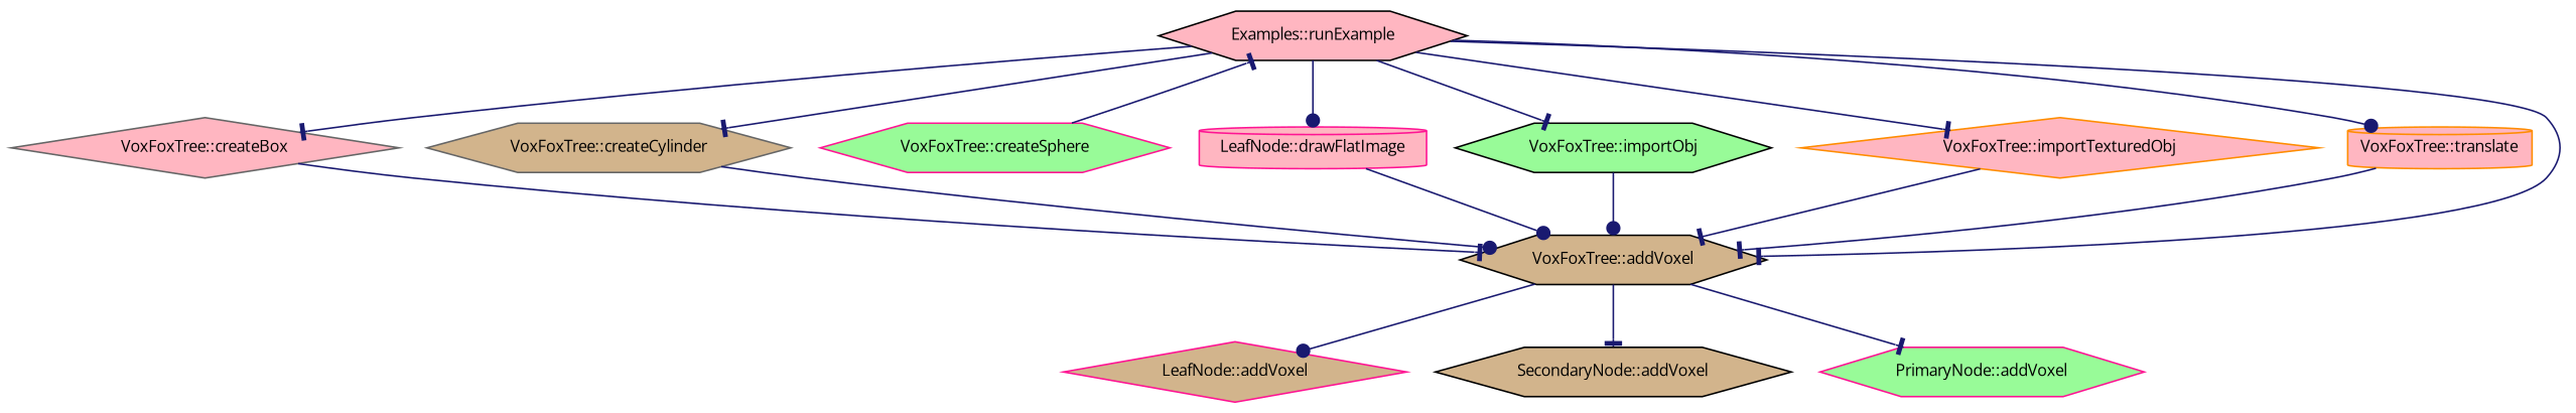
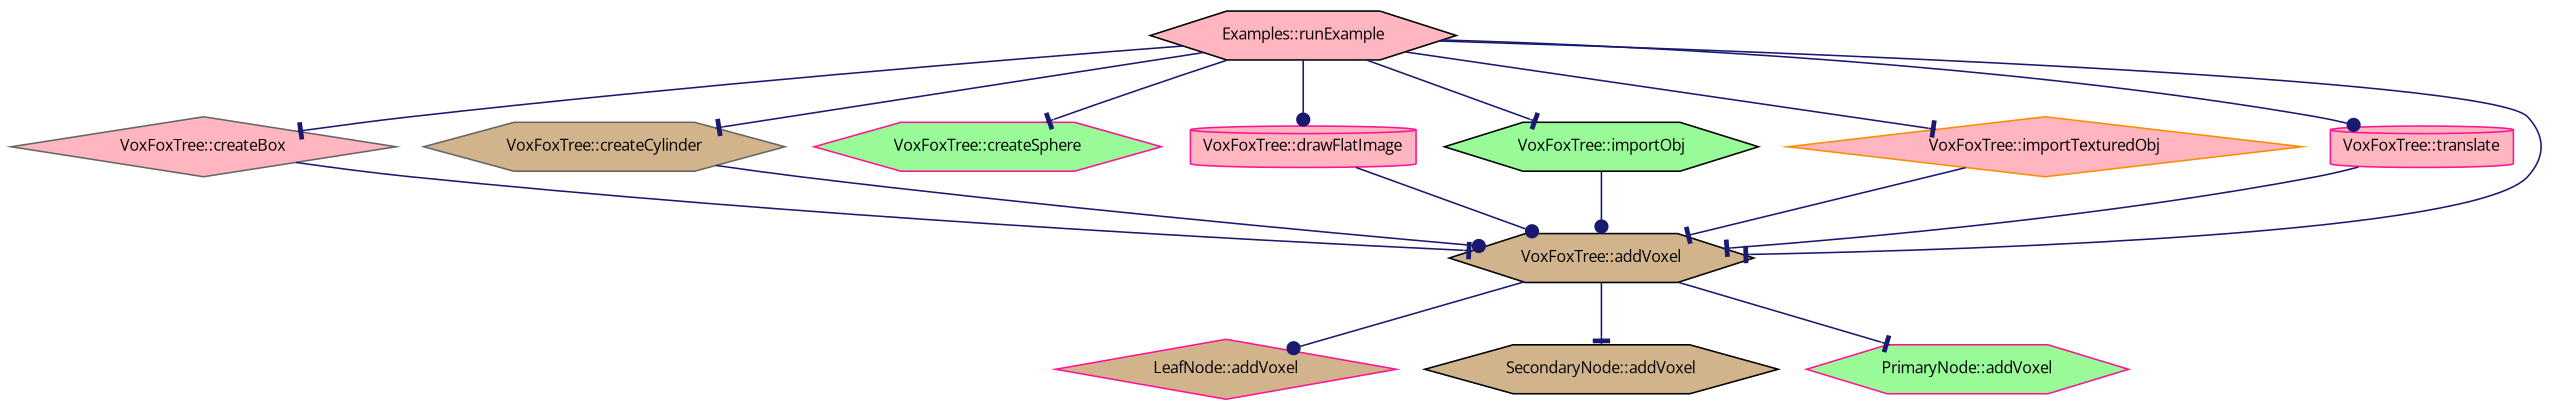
  digraph {
    fontname="Open Sans"
    rankdir=TB
    node [color=black fillcolor=lightpink fontname="Open Sans" fontsize=10 shape=hexagon style=filled]
    edge [arrowhead=tee color=midnightblue fontname="Open Sans" fontsize=10 labelfontname=FreeSans labelfontsize=10 style=solid]
    n1 [fontcolor=black height=0.2 label="Examples::runExample" width=0.4]
    n2 [color=gray40 height=0.2 label="VoxFoxTree::createBox" shape=diamond width=0.4]
    n3 [color=gray40 fillcolor=tan height=0.2 label="VoxFoxTree::createCylinder" width=0.4]
    n4 [color=deeppink fillcolor=palegreen height=0.2 label="VoxFoxTree::createSphere" width=0.4]
-   n5 [color=deeppink height=0.2 label="LeafNode::drawFlatImage" shape=cylinder width=0.4]
+   n5 [color=deeppink height=0.2 label="VoxFoxTree::drawFlatImage" shape=cylinder width=0.4]
    n6 [fillcolor=palegreen height=0.2 label="VoxFoxTree::importObj" width=0.4]
    n7 [color=darkorange height=0.2 label="VoxFoxTree::importTexturedObj" shape=diamond width=0.4]
-   n8 [color=darkorange height=0.2 label="VoxFoxTree::translate" shape=cylinder width=0.4]
+   n8 [color=deeppink height=0.2 label="VoxFoxTree::translate" shape=cylinder width=0.4]
    n9 [fillcolor=tan height=0.2 label="VoxFoxTree::addVoxel" width=0.4]
    n10 [color=deeppink fillcolor=tan height=0.2 label="LeafNode::addVoxel" shape=diamond width=0.4]
    n11 [fillcolor=tan height=0.2 label="SecondaryNode::addVoxel" width=0.4]
    n12 [color=deeppink fillcolor=palegreen height=0.2 label="PrimaryNode::addVoxel" width=0.4]
    n1 -> n2
    n1 -> n3
-   n4 -> n1
+   n1 -> n4
    n1 -> n5 [arrowhead=dot]
    n1 -> n6
    n1 -> n7
    n1 -> n8 [arrowhead=dot]
    n1 -> n9
    n2 -> n9
    n3 -> n9 [arrowhead=dot]
    n5 -> n9 [arrowhead=dot]
    n6 -> n9 [arrowhead=dot]
    n7 -> n9
    n8 -> n9
    n9 -> n10 [arrowhead=dot]
    n9 -> n11
    n9 -> n12
  }
